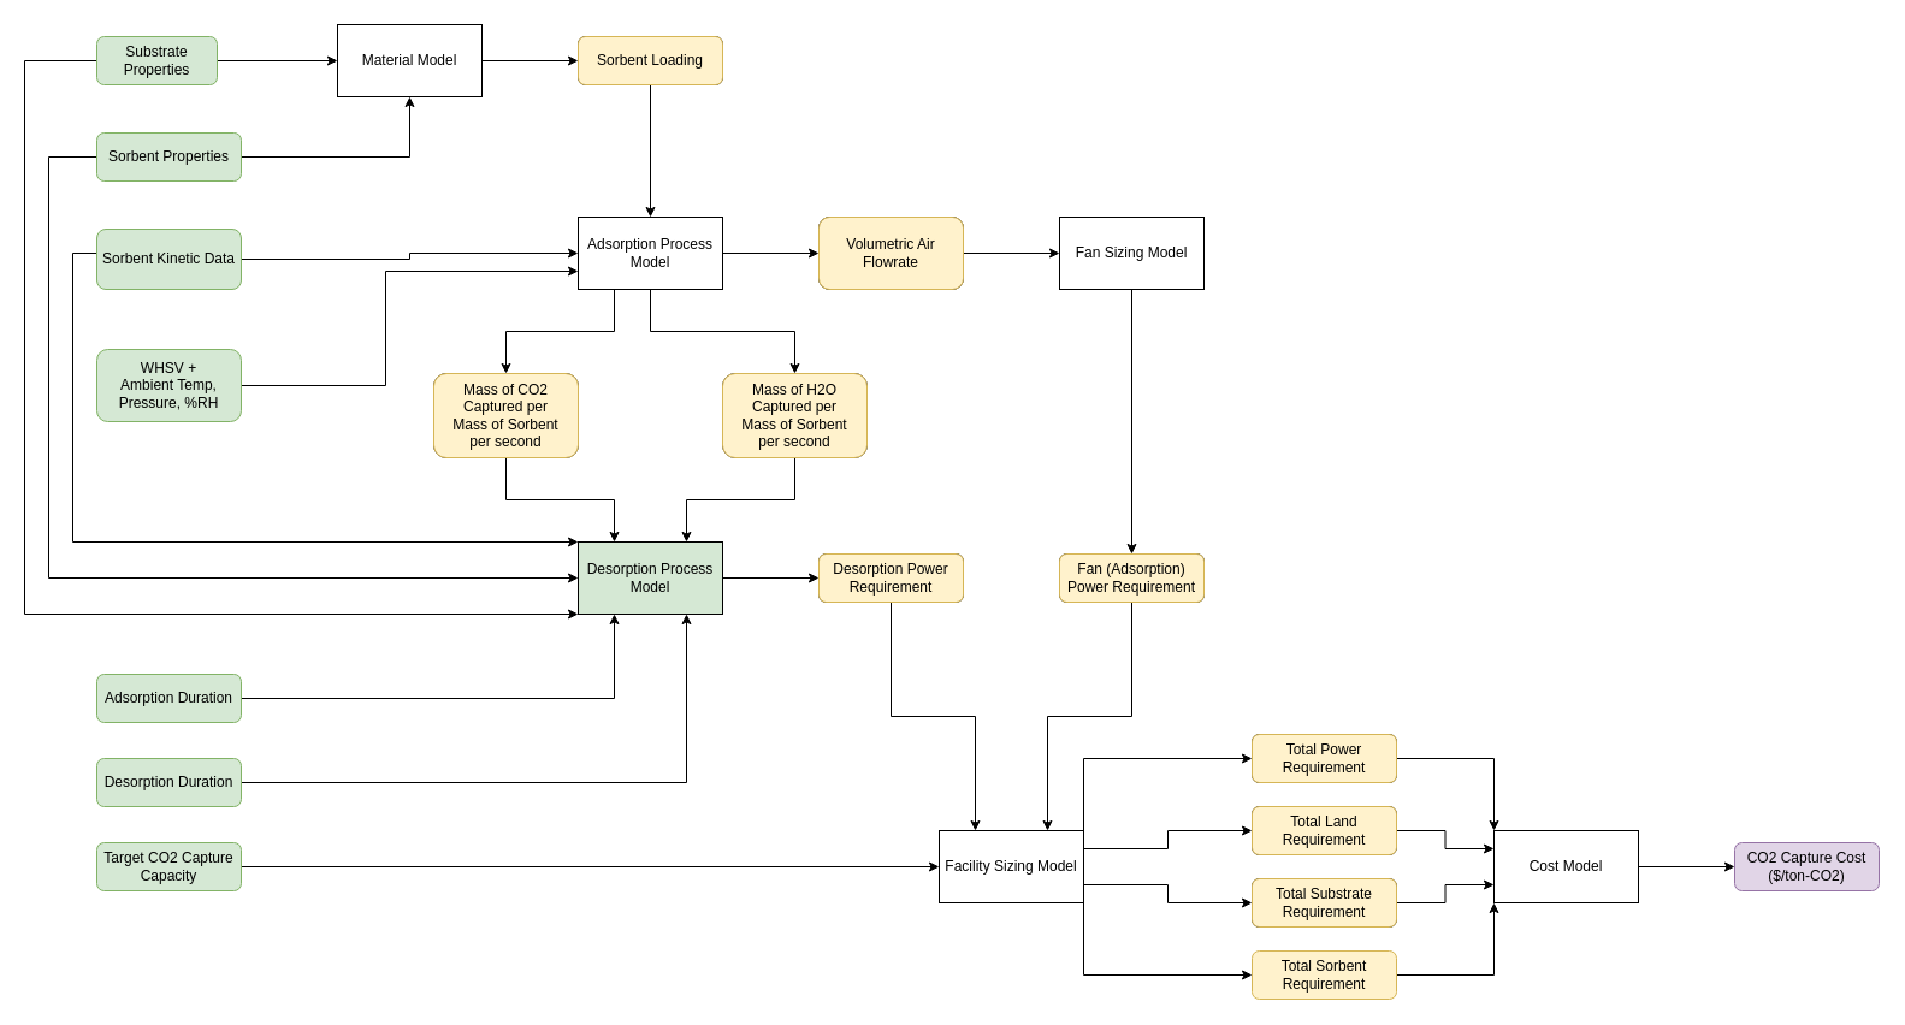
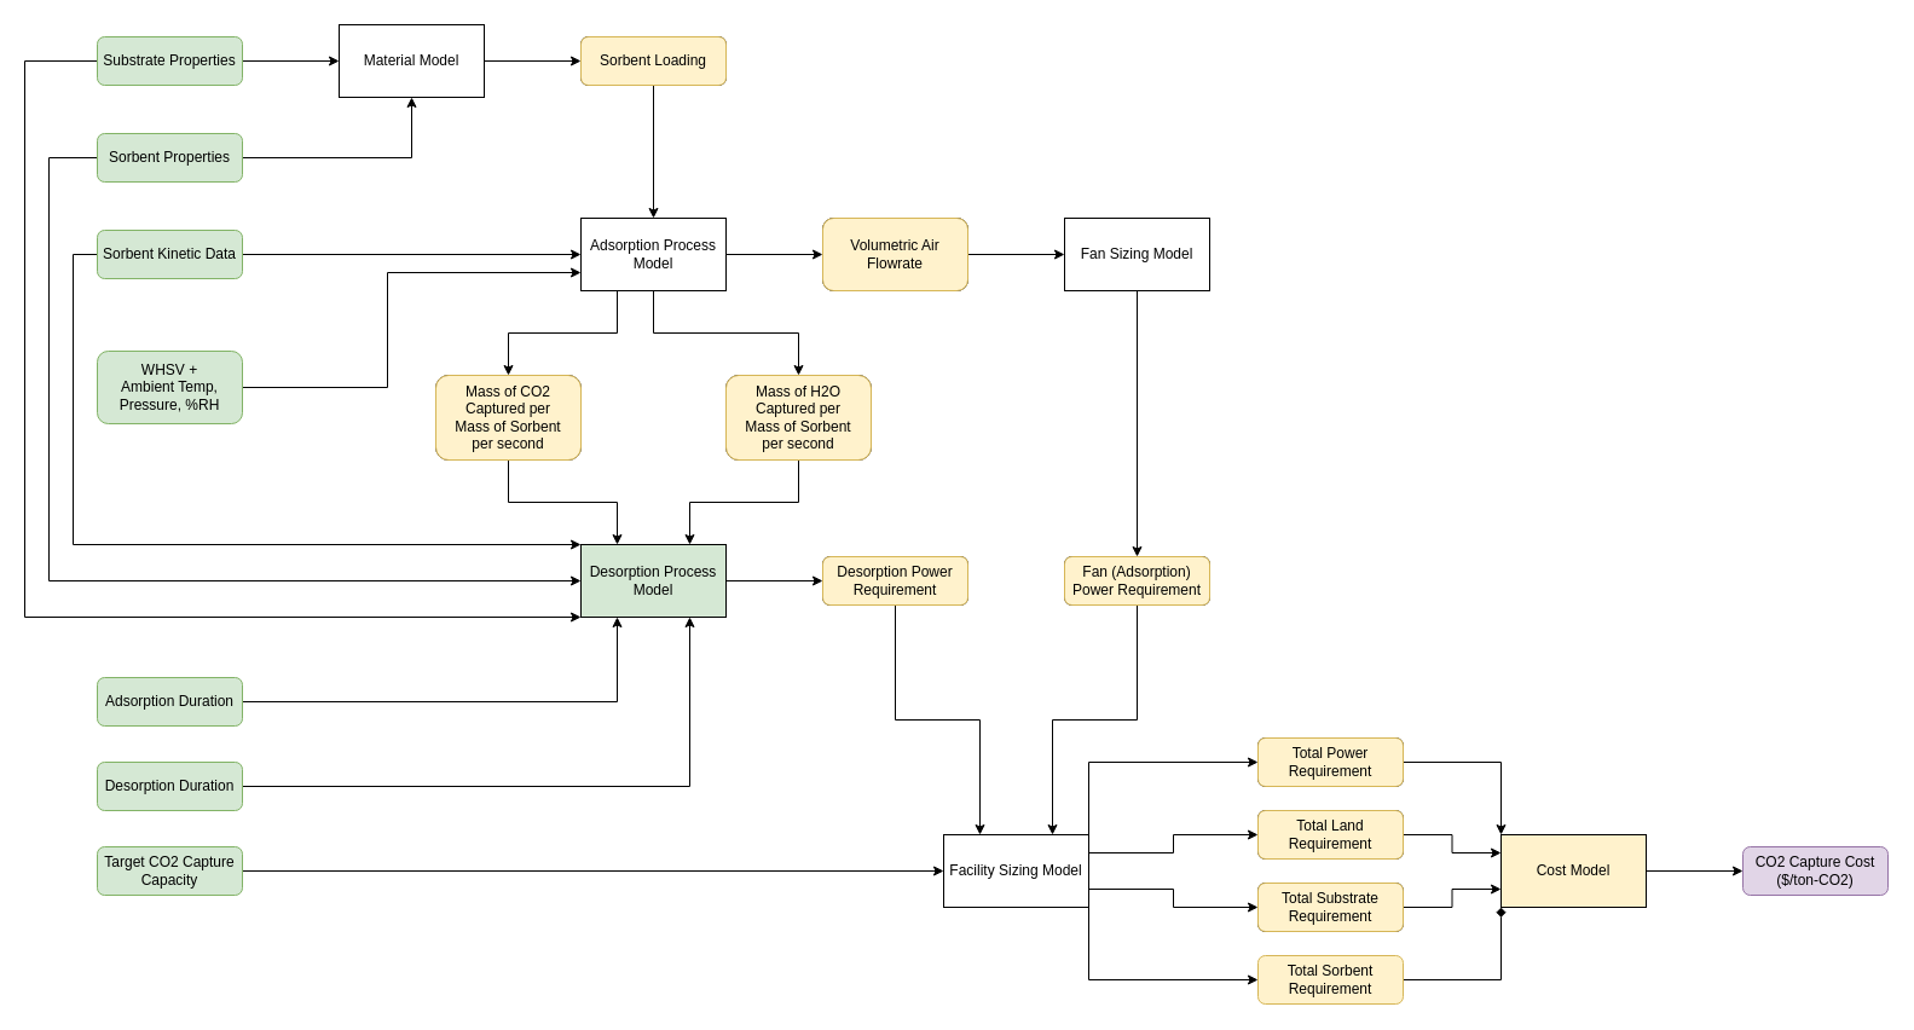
  <mxCell id="0" />
  <mxCell id="1" parent="0" />
  <mxCell id="2" style="edgeStyle=orthogonalEdgeStyle;rounded=0;orthogonalLoop=1;jettySize=auto;html=1;entryX=0.5;entryY=1;entryDx=0;entryDy=0;" parent="1" source="4" target="9" edge="1"><mxGeometry relative="1" as="geometry" /></mxCell>
  <mxCell id="3" style="edgeStyle=orthogonalEdgeStyle;rounded=0;orthogonalLoop=1;jettySize=auto;html=1;exitX=0;exitY=0.5;exitDx=0;exitDy=0;entryX=0;entryY=0.5;entryDx=0;entryDy=0;" edge="1" parent="1" source="4" target="34"><mxGeometry relative="1" as="geometry"><Array as="points"><mxPoint x="40" y="130" /><mxPoint x="40" y="480" /></Array></mxGeometry></mxCell>
  <mxCell id="4" value="Sorbent Properties" style="rounded=1;whiteSpace=wrap;html=1;fontSize=12;glass=0;strokeWidth=1;shadow=0;fillColor=#d5e8d4;strokeColor=#82b366;" parent="1" vertex="1"><mxGeometry x="80" y="110" width="120" height="40" as="geometry" /></mxCell>
  <mxCell id="5" value="" style="edgeStyle=orthogonalEdgeStyle;rounded=0;orthogonalLoop=1;jettySize=auto;html=1;" parent="1" source="7" target="9" edge="1"><mxGeometry relative="1" as="geometry" /></mxCell>
  <mxCell id="6" style="edgeStyle=orthogonalEdgeStyle;rounded=0;orthogonalLoop=1;jettySize=auto;html=1;exitX=0;exitY=0.5;exitDx=0;exitDy=0;entryX=0;entryY=1;entryDx=0;entryDy=0;" edge="1" parent="1" source="7" target="34"><mxGeometry relative="1" as="geometry"><Array as="points"><mxPoint x="20" y="50" /><mxPoint x="20" y="510" /></Array></mxGeometry></mxCell>
- <mxCell id="7" value="Substrate Properties" style="rounded=1;whiteSpace=wrap;html=1;fontSize=12;glass=0;strokeWidth=1;shadow=0;fillColor=#d5e8d4;strokeColor=#82b366;" parent="1" vertex="1"><mxGeometry x="80" y="30" width="100" height="40" as="geometry" /></mxCell>
+ <mxCell id="7" value="Substrate Properties" style="rounded=1;whiteSpace=wrap;html=1;fontSize=12;glass=0;strokeWidth=1;shadow=0;fillColor=#d5e8d4;strokeColor=#82b366;" parent="1" vertex="1"><mxGeometry x="80" y="30" width="120" height="40" as="geometry" /></mxCell>
  <mxCell id="8" style="edgeStyle=orthogonalEdgeStyle;rounded=0;orthogonalLoop=1;jettySize=auto;html=1;entryX=0;entryY=0.5;entryDx=0;entryDy=0;" parent="1" source="9" target="14" edge="1"><mxGeometry relative="1" as="geometry" /></mxCell>
  <mxCell id="9" value="Material Model" style="whiteSpace=wrap;html=1;rounded=0;glass=0;strokeWidth=1;shadow=0;" parent="1" vertex="1"><mxGeometry x="280" y="20" width="120" height="60" as="geometry" /></mxCell>
  <mxCell id="10" style="edgeStyle=orthogonalEdgeStyle;rounded=0;orthogonalLoop=1;jettySize=auto;html=1;entryX=0;entryY=0.5;entryDx=0;entryDy=0;" parent="1" source="12" target="18" edge="1"><mxGeometry relative="1" as="geometry" /></mxCell>
  <mxCell id="11" style="edgeStyle=orthogonalEdgeStyle;rounded=0;orthogonalLoop=1;jettySize=auto;html=1;exitX=0;exitY=0.5;exitDx=0;exitDy=0;entryX=0;entryY=0;entryDx=0;entryDy=0;" edge="1" parent="1" source="12" target="34"><mxGeometry relative="1" as="geometry"><Array as="points"><mxPoint x="60" y="210" /><mxPoint x="60" y="450" /></Array></mxGeometry></mxCell>
- <mxCell id="12" value="Sorbent Kinetic Data" style="rounded=1;whiteSpace=wrap;html=1;fontSize=12;glass=0;strokeWidth=1;shadow=0;fillColor=#d5e8d4;strokeColor=#82b366;" parent="1" vertex="1"><mxGeometry x="80" y="190" width="120" height="50" as="geometry" /></mxCell>
+ <mxCell id="12" value="Sorbent Kinetic Data" style="rounded=1;whiteSpace=wrap;html=1;fontSize=12;glass=0;strokeWidth=1;shadow=0;fillColor=#d5e8d4;strokeColor=#82b366;" parent="1" vertex="1"><mxGeometry x="80" y="190" width="120" height="40" as="geometry" /></mxCell>
  <mxCell id="13" value="" style="edgeStyle=orthogonalEdgeStyle;rounded=0;orthogonalLoop=1;jettySize=auto;html=1;" parent="1" source="14" target="18" edge="1"><mxGeometry relative="1" as="geometry" /></mxCell>
  <mxCell id="14" value="Sorbent Loading" style="rounded=1;whiteSpace=wrap;html=1;fontSize=12;glass=0;strokeWidth=1;shadow=0;" parent="1" vertex="1"><mxGeometry x="480" y="30" width="120" height="40" as="geometry" /></mxCell>
  <mxCell id="15" value="" style="edgeStyle=orthogonalEdgeStyle;rounded=0;orthogonalLoop=1;jettySize=auto;html=1;" parent="1" source="18" target="24" edge="1"><mxGeometry relative="1" as="geometry" /></mxCell>
  <mxCell id="16" style="edgeStyle=orthogonalEdgeStyle;rounded=0;orthogonalLoop=1;jettySize=auto;html=1;exitX=0.25;exitY=1;exitDx=0;exitDy=0;entryX=0.5;entryY=0;entryDx=0;entryDy=0;" edge="1" parent="1" source="18" target="20"><mxGeometry relative="1" as="geometry" /></mxCell>
  <mxCell id="17" style="edgeStyle=orthogonalEdgeStyle;rounded=0;orthogonalLoop=1;jettySize=auto;html=1;exitX=0.5;exitY=1;exitDx=0;exitDy=0;entryX=0.5;entryY=0;entryDx=0;entryDy=0;" edge="1" parent="1" source="18" target="30"><mxGeometry relative="1" as="geometry" /></mxCell>
  <mxCell id="18" value="Adsorption Process Model" style="whiteSpace=wrap;html=1;rounded=0;glass=0;strokeWidth=1;shadow=0;" parent="1" vertex="1"><mxGeometry x="480" y="180" width="120" height="60" as="geometry" /></mxCell>
  <mxCell id="19" style="edgeStyle=orthogonalEdgeStyle;rounded=0;orthogonalLoop=1;jettySize=auto;html=1;exitX=0.5;exitY=1;exitDx=0;exitDy=0;entryX=0.25;entryY=0;entryDx=0;entryDy=0;" edge="1" parent="1" source="20" target="34"><mxGeometry relative="1" as="geometry" /></mxCell>
  <mxCell id="20" value="Mass of CO2 Captured per &lt;br&gt;Mass of Sorbent &lt;br&gt;per second" style="rounded=1;whiteSpace=wrap;html=1;fontSize=12;glass=0;strokeWidth=1;shadow=0;" parent="1" vertex="1"><mxGeometry x="360" y="310" width="120" height="70" as="geometry" /></mxCell>
  <mxCell id="21" style="edgeStyle=orthogonalEdgeStyle;rounded=0;orthogonalLoop=1;jettySize=auto;html=1;entryX=0;entryY=0.75;entryDx=0;entryDy=0;exitX=1;exitY=0.5;exitDx=0;exitDy=0;" parent="1" source="22" target="18" edge="1"><mxGeometry relative="1" as="geometry"><Array as="points"><mxPoint x="320" y="320" /><mxPoint x="320" y="225" /></Array></mxGeometry></mxCell>
  <mxCell id="22" value="WHSV + &lt;br&gt;Ambient Temp, Pressure, %RH" style="rounded=1;whiteSpace=wrap;html=1;fontSize=12;glass=0;strokeWidth=1;shadow=0;fillColor=#d5e8d4;strokeColor=#82b366;" parent="1" vertex="1"><mxGeometry x="80" y="290" width="120" height="60" as="geometry" /></mxCell>
  <mxCell id="23" value="" style="edgeStyle=orthogonalEdgeStyle;rounded=0;orthogonalLoop=1;jettySize=auto;html=1;" parent="1" source="24" target="26" edge="1"><mxGeometry relative="1" as="geometry" /></mxCell>
  <mxCell id="24" value="Volumetric Air Flowrate" style="whiteSpace=wrap;html=1;rounded=1;glass=0;strokeWidth=1;shadow=0;" parent="1" vertex="1"><mxGeometry x="680" y="180" width="120" height="60" as="geometry" /></mxCell>
  <mxCell id="25" value="" style="edgeStyle=orthogonalEdgeStyle;rounded=0;orthogonalLoop=1;jettySize=auto;html=1;" parent="1" source="26" target="28" edge="1"><mxGeometry relative="1" as="geometry" /></mxCell>
  <mxCell id="26" value="Fan Sizing Model" style="whiteSpace=wrap;html=1;rounded=0;glass=0;strokeWidth=1;shadow=0;" parent="1" vertex="1"><mxGeometry x="880" y="180" width="120" height="60" as="geometry" /></mxCell>
  <mxCell id="27" style="edgeStyle=orthogonalEdgeStyle;rounded=0;orthogonalLoop=1;jettySize=auto;html=1;entryX=0.75;entryY=0;entryDx=0;entryDy=0;" edge="1" parent="1" source="28" target="43"><mxGeometry relative="1" as="geometry" /></mxCell>
  <mxCell id="28" value="Fan (Adsorption) Power Requirement" style="whiteSpace=wrap;html=1;rounded=1;glass=0;strokeWidth=1;shadow=0;" parent="1" vertex="1"><mxGeometry x="880" y="460" width="120" height="40" as="geometry" /></mxCell>
  <mxCell id="29" style="edgeStyle=orthogonalEdgeStyle;rounded=0;orthogonalLoop=1;jettySize=auto;html=1;entryX=0.75;entryY=0;entryDx=0;entryDy=0;" edge="1" parent="1" source="30" target="34"><mxGeometry relative="1" as="geometry" /></mxCell>
  <mxCell id="30" value="Mass of H2O Captured per &lt;br&gt;Mass of Sorbent &lt;br&gt;per second" style="rounded=1;whiteSpace=wrap;html=1;fontSize=12;glass=0;strokeWidth=1;shadow=0;" vertex="1" parent="1"><mxGeometry x="600" y="310" width="120" height="70" as="geometry" /></mxCell>
  <mxCell id="31" style="edgeStyle=orthogonalEdgeStyle;rounded=0;orthogonalLoop=1;jettySize=auto;html=1;entryX=0.75;entryY=1;entryDx=0;entryDy=0;exitX=1;exitY=0.5;exitDx=0;exitDy=0;" edge="1" parent="1" source="32" target="34"><mxGeometry relative="1" as="geometry"><Array as="points"><mxPoint x="570" y="650" /></Array></mxGeometry></mxCell>
  <mxCell id="32" value="Desorption Duration" style="rounded=1;whiteSpace=wrap;html=1;fontSize=12;glass=0;strokeWidth=1;shadow=0;fillColor=#d5e8d4;strokeColor=#82b366;" vertex="1" parent="1"><mxGeometry x="80" y="630" width="120" height="40" as="geometry" /></mxCell>
  <mxCell id="33" value="" style="edgeStyle=orthogonalEdgeStyle;rounded=0;orthogonalLoop=1;jettySize=auto;html=1;" edge="1" parent="1" source="34" target="36"><mxGeometry relative="1" as="geometry" /></mxCell>
  <mxCell id="34" value="Desorption Process Model" style="whiteSpace=wrap;html=1;rounded=0;glass=0;strokeWidth=1;shadow=0;fillColor=#d5e8d4;" vertex="1" parent="1"><mxGeometry x="480" y="450" width="120" height="60" as="geometry" /></mxCell>
  <mxCell id="35" style="edgeStyle=orthogonalEdgeStyle;rounded=0;orthogonalLoop=1;jettySize=auto;html=1;exitX=0.5;exitY=1;exitDx=0;exitDy=0;entryX=0.25;entryY=0;entryDx=0;entryDy=0;" edge="1" parent="1" source="36" target="43"><mxGeometry relative="1" as="geometry" /></mxCell>
  <mxCell id="36" value="Desorption Power Requirement" style="whiteSpace=wrap;html=1;rounded=1;glass=0;strokeWidth=1;shadow=0;" vertex="1" parent="1"><mxGeometry x="680" y="460" width="120" height="40" as="geometry" /></mxCell>
  <mxCell id="37" style="edgeStyle=orthogonalEdgeStyle;rounded=0;orthogonalLoop=1;jettySize=auto;html=1;exitX=1;exitY=0.5;exitDx=0;exitDy=0;entryX=0;entryY=0.5;entryDx=0;entryDy=0;" edge="1" parent="1" source="38" target="43"><mxGeometry relative="1" as="geometry" /></mxCell>
  <mxCell id="38" value="Target CO2 Capture Capacity" style="rounded=1;whiteSpace=wrap;html=1;fontSize=12;glass=0;strokeWidth=1;shadow=0;fillColor=#d5e8d4;strokeColor=#82b366;" vertex="1" parent="1"><mxGeometry x="80" y="700" width="120" height="40" as="geometry" /></mxCell>
  <mxCell id="39" style="edgeStyle=orthogonalEdgeStyle;rounded=0;orthogonalLoop=1;jettySize=auto;html=1;exitX=1;exitY=0;exitDx=0;exitDy=0;entryX=0;entryY=0.5;entryDx=0;entryDy=0;" edge="1" parent="1" source="43" target="47"><mxGeometry relative="1" as="geometry" /></mxCell>
  <mxCell id="40" style="edgeStyle=orthogonalEdgeStyle;rounded=0;orthogonalLoop=1;jettySize=auto;html=1;exitX=1;exitY=0.25;exitDx=0;exitDy=0;entryX=0;entryY=0.5;entryDx=0;entryDy=0;" edge="1" parent="1" source="43" target="45"><mxGeometry relative="1" as="geometry" /></mxCell>
  <mxCell id="41" style="edgeStyle=orthogonalEdgeStyle;rounded=0;orthogonalLoop=1;jettySize=auto;html=1;exitX=1;exitY=0.75;exitDx=0;exitDy=0;entryX=0;entryY=0.5;entryDx=0;entryDy=0;" edge="1" parent="1" source="43" target="51"><mxGeometry relative="1" as="geometry" /></mxCell>
  <mxCell id="42" style="edgeStyle=orthogonalEdgeStyle;rounded=0;orthogonalLoop=1;jettySize=auto;html=1;exitX=1;exitY=1;exitDx=0;exitDy=0;entryX=0;entryY=0.5;entryDx=0;entryDy=0;" edge="1" parent="1" source="43" target="53"><mxGeometry relative="1" as="geometry" /></mxCell>
  <mxCell id="43" value="Facility Sizing Model" style="whiteSpace=wrap;html=1;rounded=0;glass=0;strokeWidth=1;shadow=0;" vertex="1" parent="1"><mxGeometry x="780" y="690" width="120" height="60" as="geometry" /></mxCell>
  <mxCell id="44" style="edgeStyle=orthogonalEdgeStyle;rounded=0;orthogonalLoop=1;jettySize=auto;html=1;exitX=1;exitY=0.5;exitDx=0;exitDy=0;entryX=0;entryY=0.25;entryDx=0;entryDy=0;" edge="1" parent="1" source="45" target="49"><mxGeometry relative="1" as="geometry" /></mxCell>
  <mxCell id="45" value="Total Land Requirement" style="whiteSpace=wrap;html=1;rounded=1;glass=0;strokeWidth=1;shadow=0;" vertex="1" parent="1"><mxGeometry x="1040" y="670" width="120" height="40" as="geometry" /></mxCell>
  <mxCell id="46" style="edgeStyle=orthogonalEdgeStyle;rounded=0;orthogonalLoop=1;jettySize=auto;html=1;exitX=1;exitY=0.5;exitDx=0;exitDy=0;entryX=0;entryY=0;entryDx=0;entryDy=0;" edge="1" parent="1" source="47" target="49"><mxGeometry relative="1" as="geometry" /></mxCell>
  <mxCell id="47" value="Total Power Requirement" style="whiteSpace=wrap;html=1;rounded=1;glass=0;strokeWidth=1;shadow=0;" vertex="1" parent="1"><mxGeometry x="1040" y="610" width="120" height="40" as="geometry" /></mxCell>
  <mxCell id="48" value="" style="edgeStyle=orthogonalEdgeStyle;rounded=0;orthogonalLoop=1;jettySize=auto;html=1;" edge="1" parent="1" source="49" target="54"><mxGeometry relative="1" as="geometry" /></mxCell>
- <mxCell id="49" value="Cost Model" style="whiteSpace=wrap;html=1;rounded=0;glass=0;strokeWidth=1;shadow=0;" vertex="1" parent="1"><mxGeometry x="1241" y="690" width="120" height="60" as="geometry" /></mxCell>
+ <mxCell id="49" value="Cost Model" style="whiteSpace=wrap;html=1;rounded=0;glass=0;strokeWidth=1;shadow=0;fillColor=#fff2cc;" vertex="1" parent="1"><mxGeometry x="1241" y="690" width="120" height="60" as="geometry" /></mxCell>
  <mxCell id="50" style="edgeStyle=orthogonalEdgeStyle;rounded=0;orthogonalLoop=1;jettySize=auto;html=1;exitX=1;exitY=0.5;exitDx=0;exitDy=0;entryX=0;entryY=0.75;entryDx=0;entryDy=0;" edge="1" parent="1" source="51" target="49"><mxGeometry relative="1" as="geometry" /></mxCell>
  <mxCell id="51" value="Total Substrate Requirement" style="whiteSpace=wrap;html=1;rounded=1;glass=0;strokeWidth=1;shadow=0;" vertex="1" parent="1"><mxGeometry x="1040" y="730" width="120" height="40" as="geometry" /></mxCell>
- <mxCell id="52" style="edgeStyle=orthogonalEdgeStyle;rounded=0;orthogonalLoop=1;jettySize=auto;html=1;exitX=1;exitY=0.5;exitDx=0;exitDy=0;entryX=0;entryY=1;entryDx=0;entryDy=0;" edge="1" parent="1" source="53" target="49"><mxGeometry relative="1" as="geometry" /></mxCell>
+ <mxCell id="52" style="edgeStyle=orthogonalEdgeStyle;rounded=0;orthogonalLoop=1;jettySize=auto;html=1;exitX=1;exitY=0.5;exitDx=0;exitDy=0;entryX=0;entryY=1;entryDx=0;entryDy=0;endArrow=diamond;" edge="1" parent="1" source="53" target="49"><mxGeometry relative="1" as="geometry" /></mxCell>
  <mxCell id="53" value="Total Sorbent Requirement" style="whiteSpace=wrap;html=1;rounded=1;glass=0;strokeWidth=1;shadow=0;fillColor=#fff2cc;strokeColor=#d6b656;" vertex="1" parent="1"><mxGeometry x="1040" y="790" width="120" height="40" as="geometry" /></mxCell>
  <mxCell id="54" value="CO2 Capture Cost ($/ton-CO2)" style="whiteSpace=wrap;html=1;rounded=1;glass=0;strokeWidth=1;shadow=0;fillColor=#e1d5e7;strokeColor=#9673a6;" vertex="1" parent="1"><mxGeometry x="1441" y="700" width="120" height="40" as="geometry" /></mxCell>
  <mxCell id="55" value="Sorbent Loading" style="rounded=1;whiteSpace=wrap;html=1;fontSize=12;glass=0;strokeWidth=1;shadow=0;fillColor=#fff2cc;strokeColor=#d6b656;" vertex="1" parent="1"><mxGeometry x="480" y="30" width="120" height="40" as="geometry" /></mxCell>
  <mxCell id="56" value="Volumetric Air Flowrate" style="whiteSpace=wrap;html=1;rounded=1;glass=0;strokeWidth=1;shadow=0;fillColor=#fff2cc;strokeColor=#d6b656;" vertex="1" parent="1"><mxGeometry x="680" y="180" width="120" height="60" as="geometry" /></mxCell>
  <mxCell id="57" value="Mass of H2O Captured per &lt;br&gt;Mass of Sorbent &lt;br&gt;per second" style="rounded=1;whiteSpace=wrap;html=1;fontSize=12;glass=0;strokeWidth=1;shadow=0;fillColor=#fff2cc;strokeColor=#d6b656;" vertex="1" parent="1"><mxGeometry x="600" y="310" width="120" height="70" as="geometry" /></mxCell>
  <mxCell id="58" value="Mass of CO2 Captured per &lt;br&gt;Mass of Sorbent &lt;br&gt;per second" style="rounded=1;whiteSpace=wrap;html=1;fontSize=12;glass=0;strokeWidth=1;shadow=0;fillColor=#fff2cc;strokeColor=#d6b656;" vertex="1" parent="1"><mxGeometry x="360" y="310" width="120" height="70" as="geometry" /></mxCell>
  <mxCell id="59" value="Desorption Power Requirement" style="whiteSpace=wrap;html=1;rounded=1;glass=0;strokeWidth=1;shadow=0;fillColor=#fff2cc;strokeColor=#d6b656;" vertex="1" parent="1"><mxGeometry x="680" y="460" width="120" height="40" as="geometry" /></mxCell>
  <mxCell id="60" value="Fan (Adsorption) Power Requirement" style="whiteSpace=wrap;html=1;rounded=1;glass=0;strokeWidth=1;shadow=0;fillColor=#fff2cc;strokeColor=#d6b656;" vertex="1" parent="1"><mxGeometry x="880" y="460" width="120" height="40" as="geometry" /></mxCell>
  <mxCell id="61" value="Total Power Requirement" style="whiteSpace=wrap;html=1;rounded=1;glass=0;strokeWidth=1;shadow=0;fillColor=#fff2cc;strokeColor=#d6b656;" vertex="1" parent="1"><mxGeometry x="1040" y="610" width="120" height="40" as="geometry" /></mxCell>
  <mxCell id="62" value="Total Land Requirement" style="whiteSpace=wrap;html=1;rounded=1;glass=0;strokeWidth=1;shadow=0;fillColor=#fff2cc;strokeColor=#d6b656;" vertex="1" parent="1"><mxGeometry x="1040" y="670" width="120" height="40" as="geometry" /></mxCell>
  <mxCell id="63" value="Total Substrate Requirement" style="whiteSpace=wrap;html=1;rounded=1;glass=0;strokeWidth=1;shadow=0;fillColor=#fff2cc;strokeColor=#d6b656;" vertex="1" parent="1"><mxGeometry x="1040" y="730" width="120" height="40" as="geometry" /></mxCell>
  <mxCell id="64" style="edgeStyle=orthogonalEdgeStyle;rounded=0;orthogonalLoop=1;jettySize=auto;html=1;exitX=1;exitY=0.5;exitDx=0;exitDy=0;entryX=0.25;entryY=1;entryDx=0;entryDy=0;" edge="1" parent="1" source="65" target="34"><mxGeometry relative="1" as="geometry" /></mxCell>
  <mxCell id="65" value="Adsorption Duration" style="rounded=1;whiteSpace=wrap;html=1;fontSize=12;glass=0;strokeWidth=1;shadow=0;fillColor=#d5e8d4;strokeColor=#82b366;" vertex="1" parent="1"><mxGeometry x="80" y="560" width="120" height="40" as="geometry" /></mxCell>
